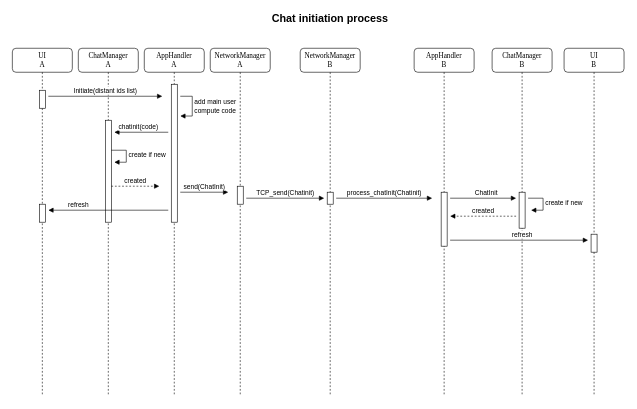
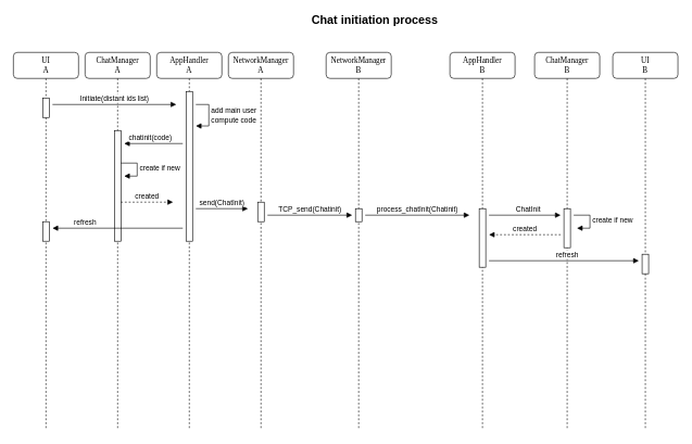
  <mxCell id="0" />
  <mxCell id="1" parent="0" />
  <mxCell id="2" value="ChatManager&lt;br&gt;A" style="shape=umlLifeline;perimeter=lifelinePerimeter;whiteSpace=wrap;html=1;container=1;collapsible=0;recursiveResize=0;outlineConnect=0;rounded=1;shadow=0;comic=0;labelBackgroundColor=none;strokeWidth=1;fontFamily=Verdana;fontSize=12;align=center;" parent="1" vertex="1"><mxGeometry x="130" y="80" width="100" height="580" as="geometry" /></mxCell>
  <mxCell id="3" value="UI&lt;br&gt;A" style="shape=umlLifeline;perimeter=lifelinePerimeter;whiteSpace=wrap;html=1;container=1;collapsible=0;recursiveResize=0;outlineConnect=0;rounded=1;shadow=0;comic=0;labelBackgroundColor=none;strokeWidth=1;fontFamily=Verdana;fontSize=12;align=center;" vertex="1" parent="1"><mxGeometry x="20" y="80" width="100" height="580" as="geometry" /></mxCell>
  <mxCell id="4" value="" style="html=1;points=[];perimeter=orthogonalPerimeter;" vertex="1" parent="3"><mxGeometry x="45" y="260" width="10" height="30" as="geometry" /></mxCell>
  <mxCell id="5" value="" style="html=1;points=[];perimeter=orthogonalPerimeter;" vertex="1" parent="3"><mxGeometry x="45" y="70" width="10" height="30" as="geometry" /></mxCell>
  <mxCell id="6" value="NetworkManager&lt;br&gt;A" style="shape=umlLifeline;perimeter=lifelinePerimeter;whiteSpace=wrap;html=1;container=1;collapsible=0;recursiveResize=0;outlineConnect=0;rounded=1;shadow=0;comic=0;labelBackgroundColor=none;strokeWidth=1;fontFamily=Verdana;fontSize=12;align=center;" vertex="1" parent="1"><mxGeometry x="350" y="80" width="100" height="580" as="geometry" /></mxCell>
  <mxCell id="7" value="" style="html=1;points=[];perimeter=orthogonalPerimeter;" vertex="1" parent="6"><mxGeometry x="45" y="230" width="10" height="30" as="geometry" /></mxCell>
  <mxCell id="8" value="NetworkManager&lt;br&gt;B" style="shape=umlLifeline;perimeter=lifelinePerimeter;whiteSpace=wrap;html=1;container=1;collapsible=0;recursiveResize=0;outlineConnect=0;rounded=1;shadow=0;comic=0;labelBackgroundColor=none;strokeWidth=1;fontFamily=Verdana;fontSize=12;align=center;" vertex="1" parent="1"><mxGeometry x="500" y="80" width="100" height="580" as="geometry" /></mxCell>
  <mxCell id="9" value="" style="html=1;points=[];perimeter=orthogonalPerimeter;" vertex="1" parent="8"><mxGeometry x="45" y="240" width="10" height="20" as="geometry" /></mxCell>
  <mxCell id="10" value="ChatManager&lt;br&gt;B" style="shape=umlLifeline;perimeter=lifelinePerimeter;whiteSpace=wrap;html=1;container=1;collapsible=0;recursiveResize=0;outlineConnect=0;rounded=1;shadow=0;comic=0;labelBackgroundColor=none;strokeWidth=1;fontFamily=Verdana;fontSize=12;align=center;" vertex="1" parent="1"><mxGeometry x="820" y="80" width="100" height="580" as="geometry" /></mxCell>
  <mxCell id="11" value="" style="html=1;points=[];perimeter=orthogonalPerimeter;" vertex="1" parent="10"><mxGeometry x="45" y="240" width="10" height="60" as="geometry" /></mxCell>
  <mxCell id="12" value="AppHandler&lt;br&gt;B" style="shape=umlLifeline;perimeter=lifelinePerimeter;whiteSpace=wrap;html=1;container=1;collapsible=0;recursiveResize=0;outlineConnect=0;rounded=1;shadow=0;comic=0;labelBackgroundColor=none;strokeWidth=1;fontFamily=Verdana;fontSize=12;align=center;" vertex="1" parent="1"><mxGeometry x="690" y="80" width="100" height="580" as="geometry" /></mxCell>
  <mxCell id="13" value="" style="html=1;points=[];perimeter=orthogonalPerimeter;" vertex="1" parent="12"><mxGeometry x="45" y="240" width="10" height="90" as="geometry" /></mxCell>
  <mxCell id="14" value="AppHandler&lt;br&gt;A" style="shape=umlLifeline;perimeter=lifelinePerimeter;whiteSpace=wrap;html=1;container=1;collapsible=0;recursiveResize=0;outlineConnect=0;rounded=1;shadow=0;comic=0;labelBackgroundColor=none;strokeWidth=1;fontFamily=Verdana;fontSize=12;align=center;" parent="1" vertex="1"><mxGeometry x="240" y="80" width="100" height="580" as="geometry" /></mxCell>
  <mxCell id="15" value="" style="html=1;points=[];perimeter=orthogonalPerimeter;" vertex="1" parent="14"><mxGeometry x="45" y="60" width="10" height="230" as="geometry" /></mxCell>
  <mxCell id="16" value="add main user&lt;br&gt;compute code" style="edgeStyle=orthogonalEdgeStyle;html=1;align=left;spacingLeft=2;endArrow=block;rounded=0;" edge="1" parent="14"><mxGeometry relative="1" as="geometry"><mxPoint x="60" y="80" as="sourcePoint" /><Array as="points"><mxPoint x="80" y="80" /><mxPoint x="80" y="113" /></Array><mxPoint x="60" y="113" as="targetPoint" /></mxGeometry></mxCell>
  <mxCell id="17" value="Initiate(distant ids list)" style="html=1;verticalAlign=bottom;endArrow=block;" edge="1" parent="1"><mxGeometry width="80" relative="1" as="geometry"><mxPoint x="80" y="160" as="sourcePoint" /><mxPoint x="270" y="160" as="targetPoint" /></mxGeometry></mxCell>
  <mxCell id="18" value="chatinit(code)" style="html=1;verticalAlign=bottom;endArrow=block;" edge="1" parent="1"><mxGeometry x="0.111" width="80" relative="1" as="geometry"><mxPoint x="280" y="220" as="sourcePoint" /><mxPoint x="190" y="220" as="targetPoint" /><mxPoint as="offset" /></mxGeometry></mxCell>
  <mxCell id="19" value="" style="html=1;points=[];perimeter=orthogonalPerimeter;" vertex="1" parent="1"><mxGeometry x="175" y="200" width="10" height="170" as="geometry" /></mxCell>
  <mxCell id="20" value="created" style="html=1;verticalAlign=bottom;endArrow=block;dashed=1;" edge="1" parent="1"><mxGeometry width="80" relative="1" as="geometry"><mxPoint x="185" y="310" as="sourcePoint" /><mxPoint x="265" y="310" as="targetPoint" /><mxPoint as="offset" /></mxGeometry></mxCell>
  <mxCell id="21" value="create if new" style="edgeStyle=orthogonalEdgeStyle;html=1;align=left;spacingLeft=2;endArrow=block;rounded=0;entryX=1;entryY=0;" edge="1" parent="1"><mxGeometry relative="1" as="geometry"><mxPoint x="185" y="250" as="sourcePoint" /><Array as="points"><mxPoint x="210" y="250" /></Array><mxPoint x="190" y="270" as="targetPoint" /></mxGeometry></mxCell>
  <mxCell id="22" value="send(ChatInit)" style="html=1;verticalAlign=bottom;endArrow=block;" edge="1" parent="1"><mxGeometry width="80" relative="1" as="geometry"><mxPoint x="300" y="320" as="sourcePoint" /><mxPoint x="380" y="320" as="targetPoint" /></mxGeometry></mxCell>
  <mxCell id="23" value="TCP_send(Chatinit)" style="html=1;verticalAlign=bottom;endArrow=block;" edge="1" parent="1"><mxGeometry width="80" relative="1" as="geometry"><mxPoint x="410" y="330" as="sourcePoint" /><mxPoint x="540" y="330" as="targetPoint" /></mxGeometry></mxCell>
  <mxCell id="24" value="process_chatInit(Chatinit)" style="html=1;verticalAlign=bottom;endArrow=block;" edge="1" parent="1"><mxGeometry width="80" relative="1" as="geometry"><mxPoint x="560" y="330" as="sourcePoint" /><mxPoint x="720" y="330" as="targetPoint" /></mxGeometry></mxCell>
  <mxCell id="25" value="refresh" style="html=1;verticalAlign=bottom;endArrow=block;" edge="1" parent="1"><mxGeometry x="0.5" width="80" relative="1" as="geometry"><mxPoint x="280" y="350" as="sourcePoint" /><mxPoint x="80" y="350" as="targetPoint" /><mxPoint as="offset" /></mxGeometry></mxCell>
  <mxCell id="26" value="ChatInit" style="html=1;verticalAlign=bottom;endArrow=block;" edge="1" parent="1"><mxGeometry x="0.091" width="80" relative="1" as="geometry"><mxPoint x="750" y="330" as="sourcePoint" /><mxPoint x="860" y="330" as="targetPoint" /><mxPoint as="offset" /></mxGeometry></mxCell>
  <mxCell id="27" value="create if new" style="edgeStyle=orthogonalEdgeStyle;html=1;align=left;spacingLeft=2;endArrow=block;rounded=0;entryX=1;entryY=0;" edge="1" parent="1"><mxGeometry relative="1" as="geometry"><mxPoint x="880" y="330" as="sourcePoint" /><Array as="points"><mxPoint x="905" y="330" /></Array><mxPoint x="885" y="350" as="targetPoint" /></mxGeometry></mxCell>
  <mxCell id="28" value="created" style="html=1;verticalAlign=bottom;endArrow=block;dashed=1;" edge="1" parent="1"><mxGeometry width="80" relative="1" as="geometry"><mxPoint x="860" y="360" as="sourcePoint" /><mxPoint x="750" y="360" as="targetPoint" /><mxPoint as="offset" /></mxGeometry></mxCell>
  <mxCell id="29" value="UI&lt;br&gt;B" style="shape=umlLifeline;perimeter=lifelinePerimeter;whiteSpace=wrap;html=1;container=1;collapsible=0;recursiveResize=0;outlineConnect=0;rounded=1;shadow=0;comic=0;labelBackgroundColor=none;strokeWidth=1;fontFamily=Verdana;fontSize=12;align=center;" vertex="1" parent="1"><mxGeometry x="940" y="80" width="100" height="580" as="geometry" /></mxCell>
  <mxCell id="30" value="" style="html=1;points=[];perimeter=orthogonalPerimeter;" vertex="1" parent="29"><mxGeometry x="45" y="310" width="10" height="30" as="geometry" /></mxCell>
  <mxCell id="31" value="refresh" style="html=1;verticalAlign=bottom;endArrow=block;" edge="1" parent="1"><mxGeometry x="0.043" width="80" relative="1" as="geometry"><mxPoint x="750" y="400" as="sourcePoint" /><mxPoint x="980" y="400" as="targetPoint" /><mxPoint as="offset" /></mxGeometry></mxCell>
- <mxCell id="32" value="&lt;font style=&quot;font-size: 18px&quot;&gt;&lt;b&gt;Chat initiation process&lt;/b&gt;&lt;/font&gt;" style="text;html=1;strokeColor=none;fillColor=none;align=center;verticalAlign=middle;whiteSpace=wrap;rounded=0;" vertex="1" parent="1"><mxGeometry x="380" y="20" width="340" height="20" as="geometry" /></mxCell>
+ <mxCell id="32" value="&lt;font style=&quot;font-size: 18px&quot;&gt;&lt;b&gt;Chat initiation process&lt;/b&gt;&lt;/font&gt;" style="text;html=1;strokeColor=none;fillColor=none;align=center;verticalAlign=middle;whiteSpace=wrap;rounded=0;" vertex="1" parent="1"><mxGeometry x="405" y="20" width="340" height="20" as="geometry" /></mxCell>
